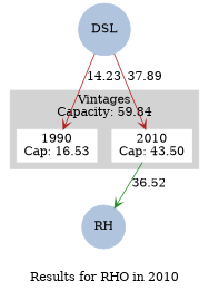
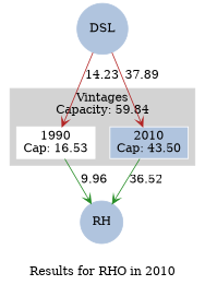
  strict digraph {
    compound=True
    concentrate=True
    label="Results for RHO in 2010"
    rankdir=TB
    splines=False
    node [color=white shape=box style=filled]
    edge [arrowhead=vee color=forestgreen]
    n1 [label="1990\nCap: 16.53"]
-   n2 [label="2010\nCap: 43.50"]
+   n2 [label="2010\nCap: 43.50" fillcolor=lightsteelblue]
    DSL [color=lightsteelblue fontcolor=black shape=circle]
    RH [color=lightsteelblue fontcolor=black shape=circle]
    subgraph cluster_1 {
      color=lightgrey
      label="Vintages\nCapacity: 59.84"
      style=filled
      n1
      n2
    }
    subgraph sub_2 {
      DSL
      RH
    }
    subgraph sub_3 {
      n1
      n2
      DSL
    }
    subgraph sub_4 {
      n1
      n2
      RH
    }
+   n1 -> RH [label=9.96]
    n2 -> RH [label=36.52]
    DSL -> n1 [color=firebrick label=14.23]
    DSL -> n2 [color=firebrick label=37.89]
  }
